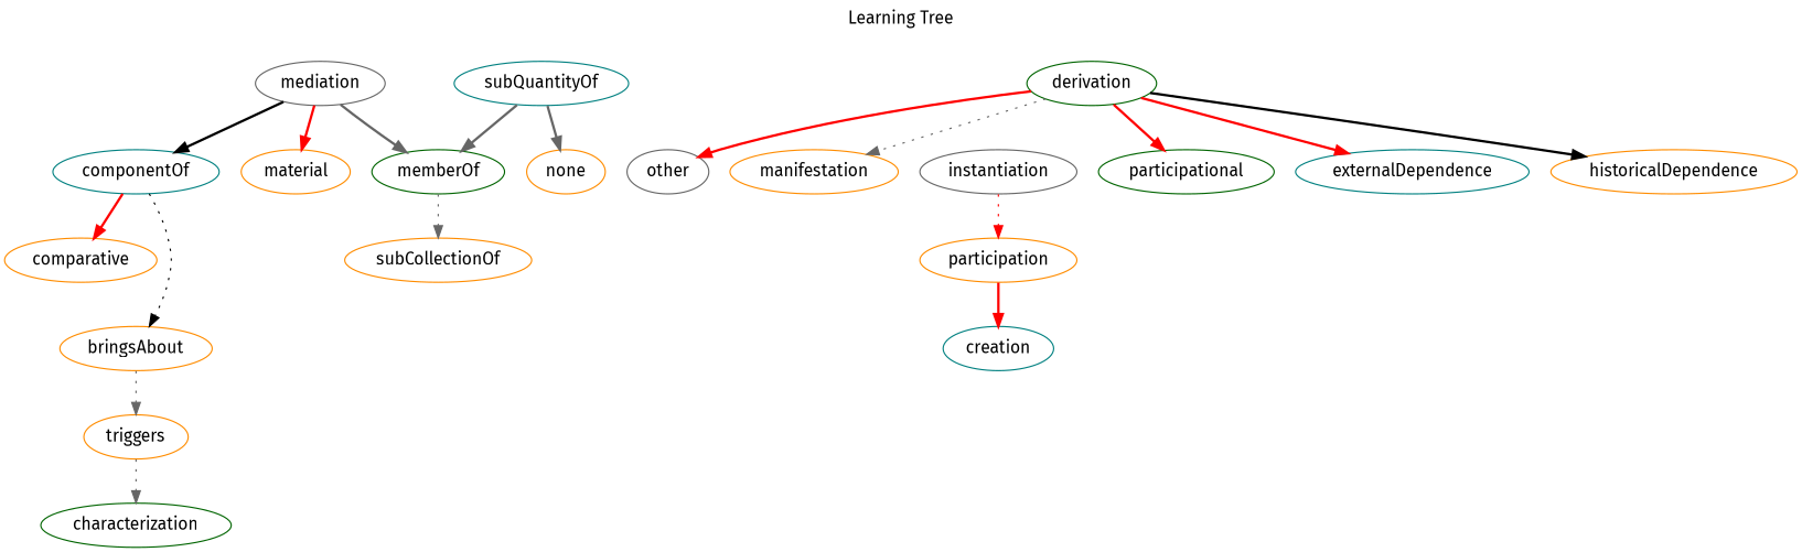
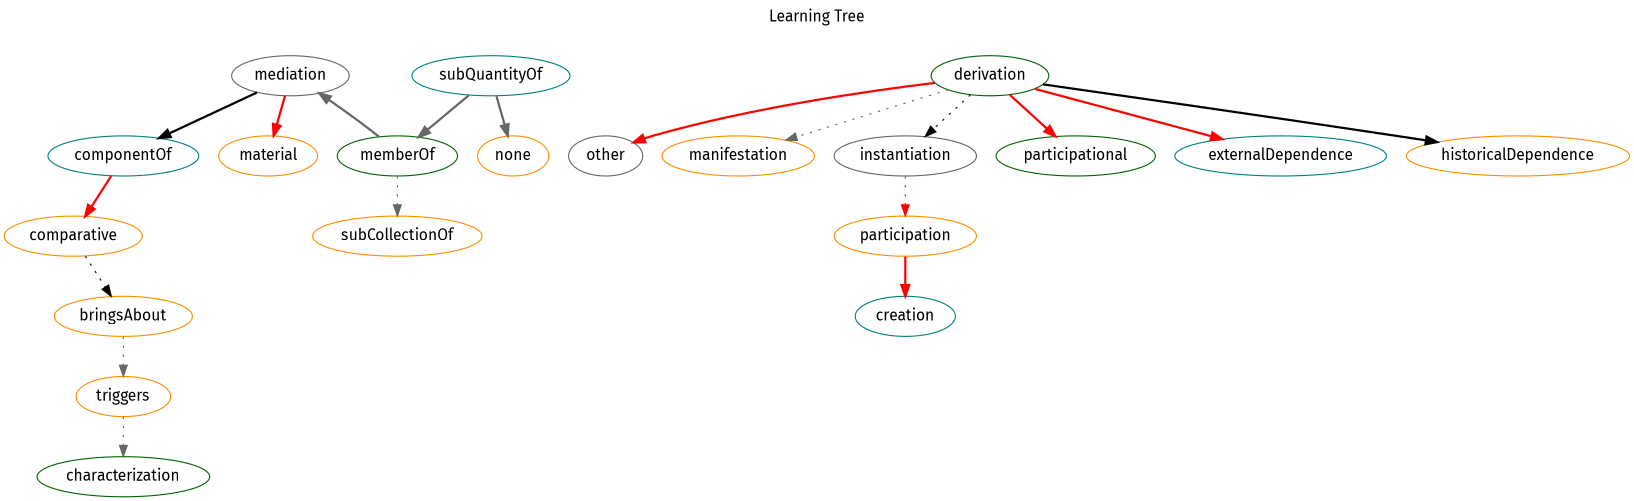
  strict digraph {
    fontname="Fira Sans"
    label="Learning Tree"
    labeljust=c
    labelloc=t
    node [color=darkorange fontname="Fira Sans"]
    edge [color=gray40 fontname="Fira Sans" style=bold]
    mediation [color=gray40]
    memberOf [color=darkgreen]
    material
    componentOf [color=teal]
    subCollectionOf
    derivation [color=darkgreen]
    other [color=gray40]
    manifestation
    instantiation [color=gray40]
    participational [color=darkgreen]
    externalDependence [color=teal]
    historicalDependence
    comparative
    subQuantityOf [color=teal]
    none
    participation
    bringsAbout
    triggers
    creation [color=teal]
    characterization [color=darkgreen]
-   mediation -> memberOf
+   memberOf -> mediation
    mediation -> material [color=red]
    mediation -> componentOf [color=black]
    memberOf -> subCollectionOf [style=dotted]
    componentOf -> comparative [color=red]
    derivation -> other [color=red]
    derivation -> manifestation [style=dotted]
+   derivation -> instantiation [color=black style=dotted]
    derivation -> participational [color=red]
    derivation -> externalDependence [color=red]
    derivation -> historicalDependence [color=black]
    instantiation -> participation [color=red style=dotted]
-   componentOf -> bringsAbout [color=black style=dotted]
+   comparative -> bringsAbout [color=black style=dotted]
    subQuantityOf -> memberOf
    subQuantityOf -> none
    participation -> creation [color=red]
    bringsAbout -> triggers [style=dotted]
    triggers -> characterization [style=dotted]
  }
